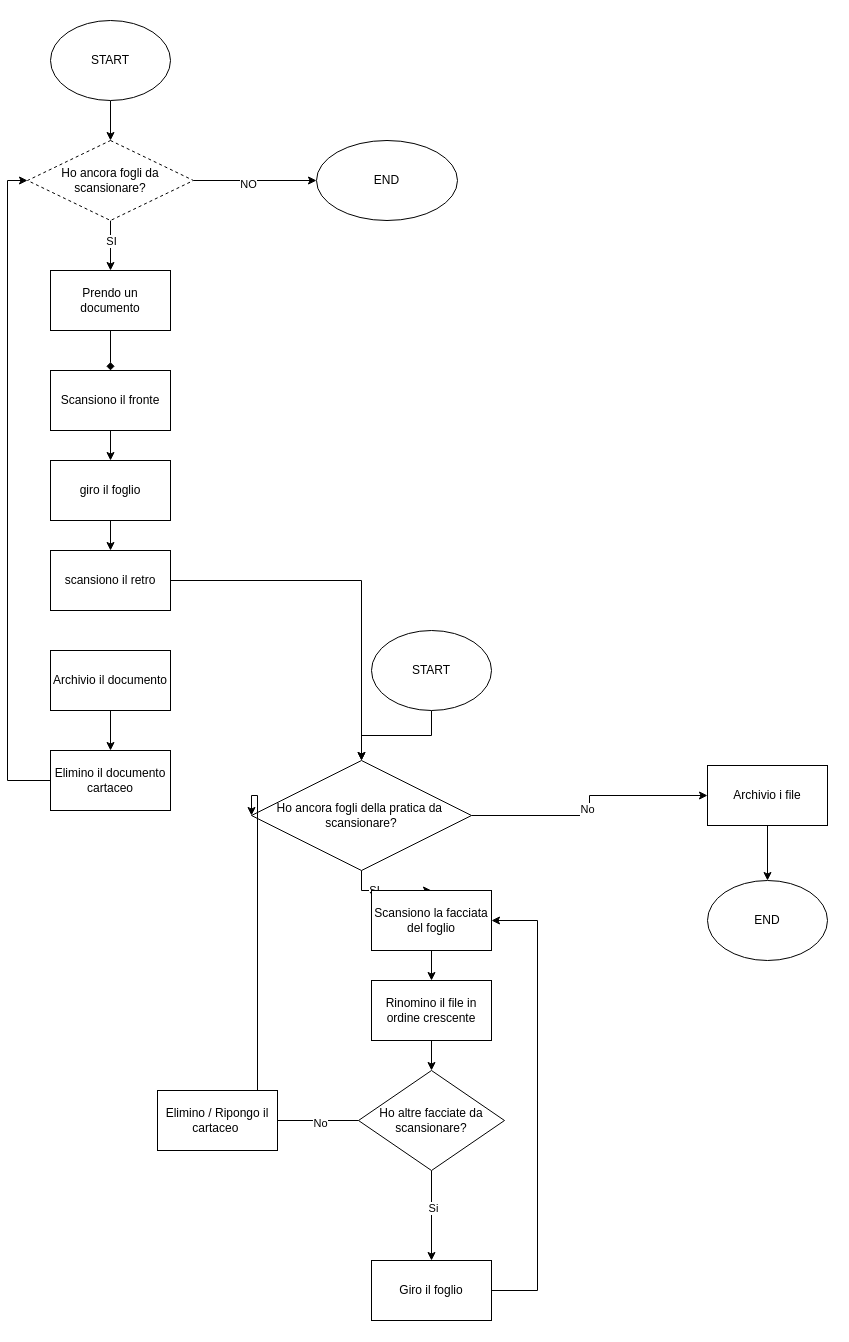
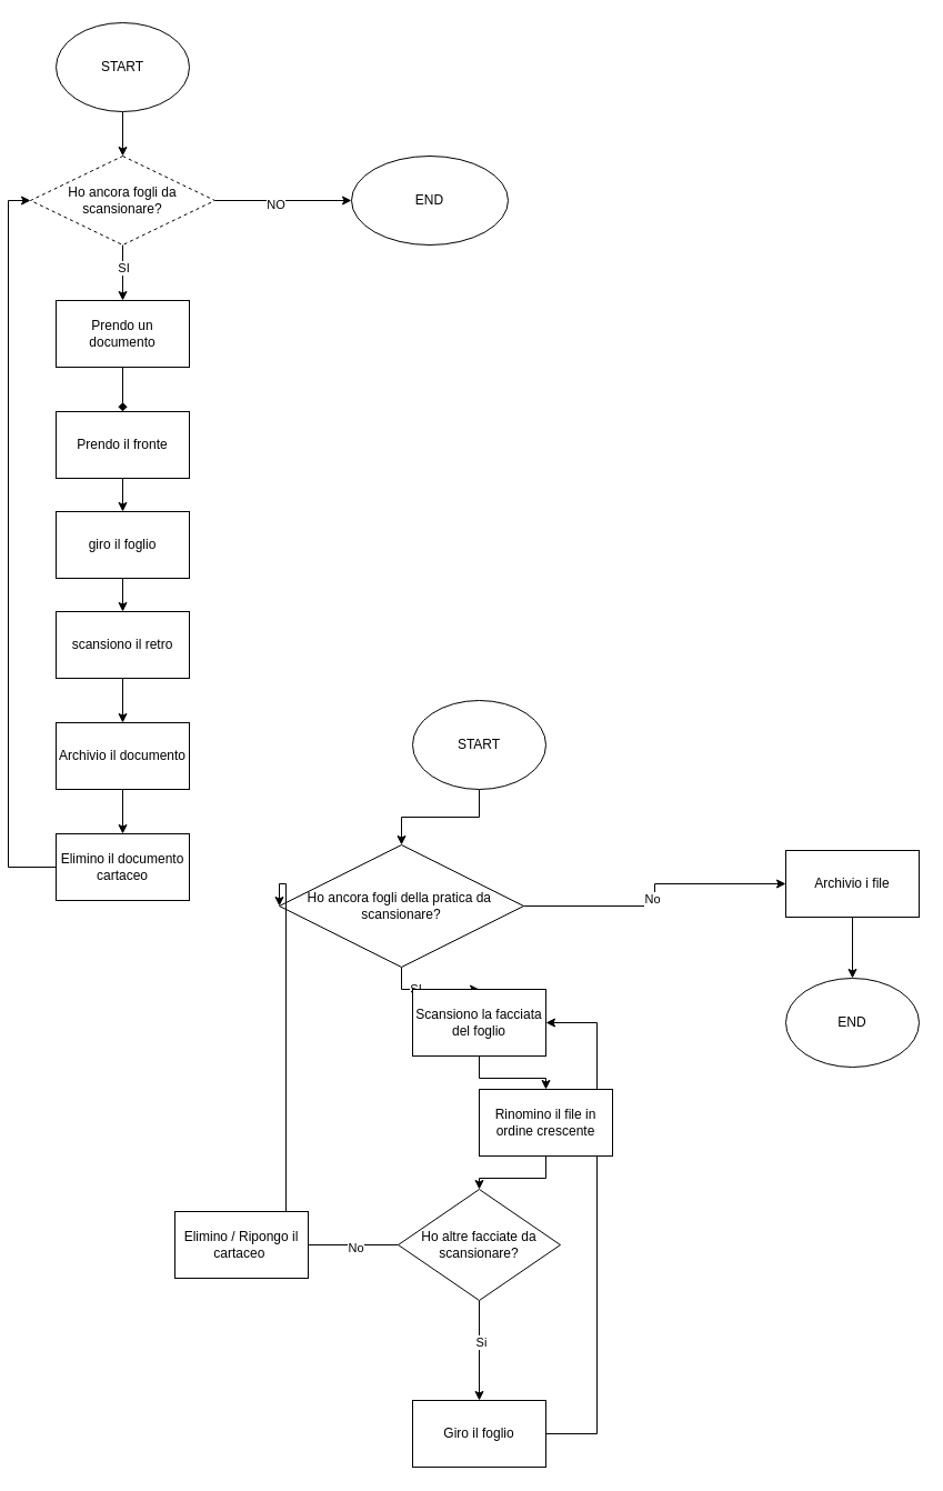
  <mxCell id="0" />
  <mxCell id="1" parent="0" />
  <mxCell id="2" value="" style="edgeStyle=orthogonalEdgeStyle;rounded=0;orthogonalLoop=1;jettySize=auto;html=1;" edge="1" parent="1" source="3" target="8"><mxGeometry relative="1" as="geometry" /></mxCell>
  <mxCell id="3" value="START" style="ellipse;whiteSpace=wrap;html=1;" vertex="1" parent="1"><mxGeometry x="43" y="20" width="120" height="80" as="geometry" /></mxCell>
  <mxCell id="4" style="edgeStyle=orthogonalEdgeStyle;rounded=0;orthogonalLoop=1;jettySize=auto;html=1;exitX=0.5;exitY=1;exitDx=0;exitDy=0;entryX=0.5;entryY=0;entryDx=0;entryDy=0;" edge="1" parent="1" source="8" target="10"><mxGeometry relative="1" as="geometry" /></mxCell>
  <mxCell id="5" value="SI" style="edgeLabel;html=1;align=center;verticalAlign=middle;resizable=0;points=[];" vertex="1" connectable="0" parent="4"><mxGeometry x="-0.2" relative="1" as="geometry"><mxPoint as="offset" /></mxGeometry></mxCell>
  <mxCell id="6" value="" style="edgeStyle=orthogonalEdgeStyle;rounded=0;orthogonalLoop=1;jettySize=auto;html=1;" edge="1" parent="1" source="8" target="35"><mxGeometry relative="1" as="geometry" /></mxCell>
  <mxCell id="7" value="NO" style="edgeLabel;html=1;align=center;verticalAlign=middle;resizable=0;points=[];" vertex="1" connectable="0" parent="6"><mxGeometry x="-0.122" y="-3" relative="1" as="geometry"><mxPoint as="offset" /></mxGeometry></mxCell>
  <mxCell id="8" value="Ho ancora fogli da scansionare?" style="rhombus;whiteSpace=wrap;html=1;dashed=1;" vertex="1" parent="1"><mxGeometry x="20" y="140" width="166" height="80" as="geometry" /></mxCell>
  <mxCell id="9" value="" style="edgeStyle=orthogonalEdgeStyle;rounded=0;orthogonalLoop=1;jettySize=auto;html=1;endArrow=diamond;" edge="1" parent="1" source="10" target="19"><mxGeometry relative="1" as="geometry" /></mxCell>
  <mxCell id="10" value="Prendo un documento" style="rounded=0;whiteSpace=wrap;html=1;" vertex="1" parent="1"><mxGeometry x="43" y="270" width="120" height="60" as="geometry" /></mxCell>
  <mxCell id="11" style="edgeStyle=orthogonalEdgeStyle;rounded=0;orthogonalLoop=1;jettySize=auto;html=1;entryX=0.5;entryY=0;entryDx=0;entryDy=0;" edge="1" parent="1" source="12" target="17"><mxGeometry relative="1" as="geometry" /></mxCell>
  <mxCell id="12" value="START" style="ellipse;whiteSpace=wrap;html=1;" vertex="1" parent="1"><mxGeometry x="364" y="630" width="120" height="80" as="geometry" /></mxCell>
  <mxCell id="13" style="edgeStyle=orthogonalEdgeStyle;rounded=0;orthogonalLoop=1;jettySize=auto;html=1;entryX=0.5;entryY=0;entryDx=0;entryDy=0;" edge="1" parent="1" source="17" target="21"><mxGeometry relative="1" as="geometry" /></mxCell>
  <mxCell id="14" value="SI" style="edgeLabel;html=1;align=center;verticalAlign=middle;resizable=0;points=[];" connectable="0" vertex="1" parent="13"><mxGeometry x="-0.28" y="1" relative="1" as="geometry"><mxPoint as="offset" /></mxGeometry></mxCell>
  <mxCell id="15" style="edgeStyle=orthogonalEdgeStyle;rounded=0;orthogonalLoop=1;jettySize=auto;html=1;entryX=0;entryY=0.5;entryDx=0;entryDy=0;" edge="1" parent="1" source="17" target="42"><mxGeometry relative="1" as="geometry" /></mxCell>
  <mxCell id="16" value="No" style="edgeLabel;html=1;align=center;verticalAlign=middle;resizable=0;points=[];" connectable="0" vertex="1" parent="15"><mxGeometry x="-0.024" y="3" relative="1" as="geometry"><mxPoint as="offset" /></mxGeometry></mxCell>
  <mxCell id="17" value="Ho ancora fogli della pratica da&amp;nbsp; scansionare?" style="rhombus;whiteSpace=wrap;html=1;" vertex="1" parent="1"><mxGeometry x="244" y="760" width="220" height="110" as="geometry" /></mxCell>
  <mxCell id="18" value="" style="edgeStyle=orthogonalEdgeStyle;rounded=0;orthogonalLoop=1;jettySize=auto;html=1;" edge="1" parent="1" source="19" target="23"><mxGeometry relative="1" as="geometry" /></mxCell>
- <mxCell id="19" value="Scansiono il fronte" style="rounded=0;whiteSpace=wrap;html=1;" vertex="1" parent="1"><mxGeometry x="43" y="370" width="120" height="60" as="geometry" /></mxCell>
+ <mxCell id="19" value="Prendo il fronte" style="rounded=0;whiteSpace=wrap;html=1;" vertex="1" parent="1"><mxGeometry x="43" y="370" width="120" height="60" as="geometry" /></mxCell>
  <mxCell id="20" value="" style="edgeStyle=orthogonalEdgeStyle;rounded=0;orthogonalLoop=1;jettySize=auto;html=1;" edge="1" parent="1" source="21" target="44"><mxGeometry relative="1" as="geometry" /></mxCell>
  <mxCell id="21" value="Scansiono la facciata del foglio" style="whiteSpace=wrap;html=1;" vertex="1" parent="1"><mxGeometry x="364" y="890" width="120" height="60" as="geometry" /></mxCell>
  <mxCell id="22" value="" style="edgeStyle=orthogonalEdgeStyle;rounded=0;orthogonalLoop=1;jettySize=auto;html=1;" edge="1" parent="1" source="23" target="25"><mxGeometry relative="1" as="geometry" /></mxCell>
  <mxCell id="23" value="giro il foglio" style="whiteSpace=wrap;html=1;rounded=0;" vertex="1" parent="1"><mxGeometry x="43" y="460" width="120" height="60" as="geometry" /></mxCell>
- <mxCell id="24" value="" style="edgeStyle=orthogonalEdgeStyle;rounded=0;orthogonalLoop=1;jettySize=auto;html=1;" edge="1" parent="1" source="25" target="17"><mxGeometry relative="1" as="geometry" /></mxCell>
+ <mxCell id="24" value="" style="edgeStyle=orthogonalEdgeStyle;rounded=0;orthogonalLoop=1;jettySize=auto;html=1;" edge="1" parent="1" source="25" target="27"><mxGeometry relative="1" as="geometry" /></mxCell>
  <mxCell id="25" value="scansiono il retro" style="whiteSpace=wrap;html=1;rounded=0;" vertex="1" parent="1"><mxGeometry x="43" y="550" width="120" height="60" as="geometry" /></mxCell>
  <mxCell id="26" value="" style="edgeStyle=orthogonalEdgeStyle;rounded=0;orthogonalLoop=1;jettySize=auto;html=1;" edge="1" parent="1" source="27" target="29"><mxGeometry relative="1" as="geometry" /></mxCell>
  <mxCell id="27" value="Archivio il documento" style="whiteSpace=wrap;html=1;rounded=0;" vertex="1" parent="1"><mxGeometry x="43" y="650" width="120" height="60" as="geometry" /></mxCell>
  <mxCell id="28" style="edgeStyle=orthogonalEdgeStyle;rounded=0;orthogonalLoop=1;jettySize=auto;html=1;exitX=0;exitY=0.5;exitDx=0;exitDy=0;entryX=0;entryY=0.5;entryDx=0;entryDy=0;" edge="1" parent="1" source="29" target="8"><mxGeometry relative="1" as="geometry" /></mxCell>
  <mxCell id="29" value="Elimino il documento cartaceo" style="whiteSpace=wrap;html=1;rounded=0;" vertex="1" parent="1"><mxGeometry x="43" y="750" width="120" height="60" as="geometry" /></mxCell>
  <mxCell id="30" value="" style="edgeStyle=orthogonalEdgeStyle;rounded=0;orthogonalLoop=1;jettySize=auto;html=1;endArrow=none;" edge="1" parent="1" source="34" target="37"><mxGeometry relative="1" as="geometry" /></mxCell>
  <mxCell id="31" value="No" style="edgeLabel;html=1;align=center;verticalAlign=middle;resizable=0;points=[];" connectable="0" vertex="1" parent="30"><mxGeometry x="-0.029" y="2" relative="1" as="geometry"><mxPoint as="offset" /></mxGeometry></mxCell>
  <mxCell id="32" value="" style="edgeStyle=orthogonalEdgeStyle;rounded=0;orthogonalLoop=1;jettySize=auto;html=1;" edge="1" parent="1" source="34" target="39"><mxGeometry relative="1" as="geometry" /></mxCell>
  <mxCell id="33" value="Si" style="edgeLabel;html=1;align=center;verticalAlign=middle;resizable=0;points=[];" connectable="0" vertex="1" parent="32"><mxGeometry x="-0.167" y="1" relative="1" as="geometry"><mxPoint as="offset" /></mxGeometry></mxCell>
  <mxCell id="34" value="Ho altre facciate da scansionare?" style="rhombus;whiteSpace=wrap;html=1;" vertex="1" parent="1"><mxGeometry x="351" y="1070" width="146" height="100" as="geometry" /></mxCell>
  <mxCell id="35" value="END" style="ellipse;whiteSpace=wrap;html=1;" vertex="1" parent="1"><mxGeometry x="309" y="140" width="141" height="80" as="geometry" /></mxCell>
  <mxCell id="36" style="edgeStyle=orthogonalEdgeStyle;rounded=0;orthogonalLoop=1;jettySize=auto;html=1;entryX=0;entryY=0.5;entryDx=0;entryDy=0;" edge="1" parent="1" source="37" target="17"><mxGeometry relative="1" as="geometry"><Array as="points"><mxPoint x="250" y="795" /></Array></mxGeometry></mxCell>
  <mxCell id="37" value="Elimino / Ripongo il cartaceo&amp;nbsp;" style="whiteSpace=wrap;html=1;" vertex="1" parent="1"><mxGeometry x="150" y="1090" width="120" height="60" as="geometry" /></mxCell>
  <mxCell id="38" style="edgeStyle=orthogonalEdgeStyle;rounded=0;orthogonalLoop=1;jettySize=auto;html=1;entryX=1;entryY=0.5;entryDx=0;entryDy=0;" edge="1" parent="1" source="39" target="21"><mxGeometry relative="1" as="geometry"><Array as="points"><mxPoint x="530" y="1290" /><mxPoint x="530" y="920" /></Array></mxGeometry></mxCell>
  <mxCell id="39" value="Giro il foglio" style="whiteSpace=wrap;html=1;" vertex="1" parent="1"><mxGeometry x="364" y="1260" width="120" height="60" as="geometry" /></mxCell>
  <mxCell id="40" value="END" style="ellipse;whiteSpace=wrap;html=1;" vertex="1" parent="1"><mxGeometry x="700" y="880" width="120" height="80" as="geometry" /></mxCell>
  <mxCell id="41" style="edgeStyle=orthogonalEdgeStyle;rounded=0;orthogonalLoop=1;jettySize=auto;html=1;entryX=0.5;entryY=0;entryDx=0;entryDy=0;" edge="1" parent="1" source="42" target="40"><mxGeometry relative="1" as="geometry" /></mxCell>
  <mxCell id="42" value="Archivio i file" style="whiteSpace=wrap;html=1;" vertex="1" parent="1"><mxGeometry x="700" y="765" width="120" height="60" as="geometry" /></mxCell>
  <mxCell id="43" style="edgeStyle=orthogonalEdgeStyle;rounded=0;orthogonalLoop=1;jettySize=auto;html=1;entryX=0.5;entryY=0;entryDx=0;entryDy=0;" edge="1" parent="1" source="44" target="34"><mxGeometry relative="1" as="geometry" /></mxCell>
- <mxCell id="44" value="Rinomino il file in ordine crescente" style="whiteSpace=wrap;html=1;" vertex="1" parent="1"><mxGeometry x="364" y="980" width="120" height="60" as="geometry" /></mxCell>
+ <mxCell id="44" value="Rinomino il file in ordine crescente" style="whiteSpace=wrap;html=1;" vertex="1" parent="1"><mxGeometry x="424" y="980" width="120" height="60" as="geometry" /></mxCell>
